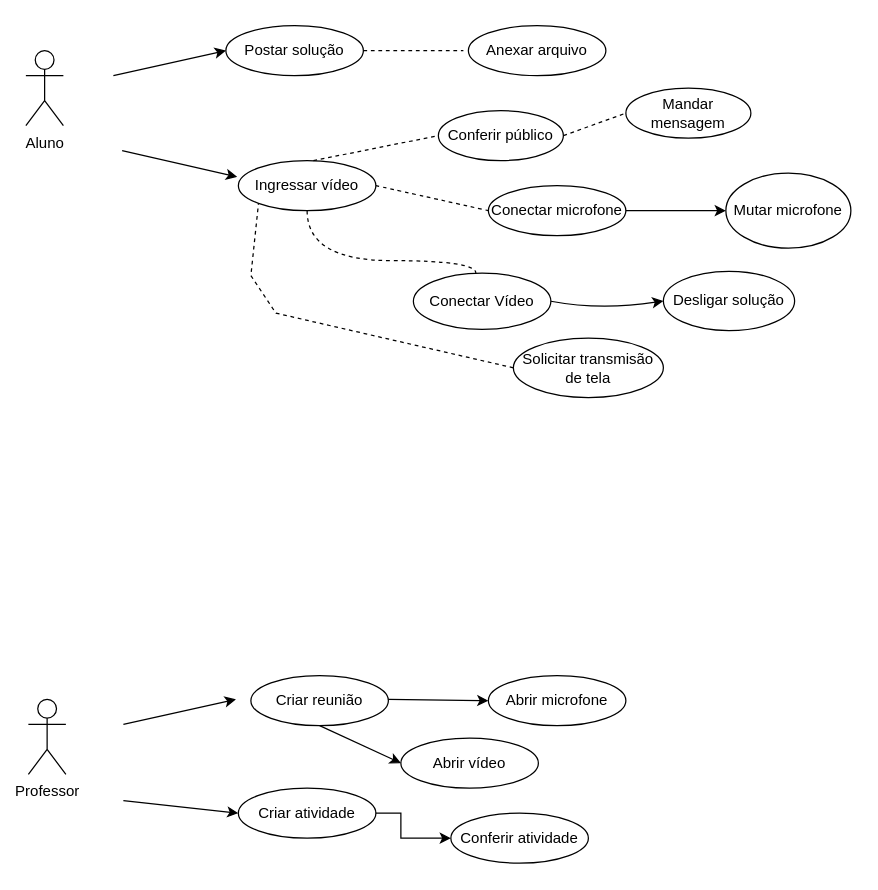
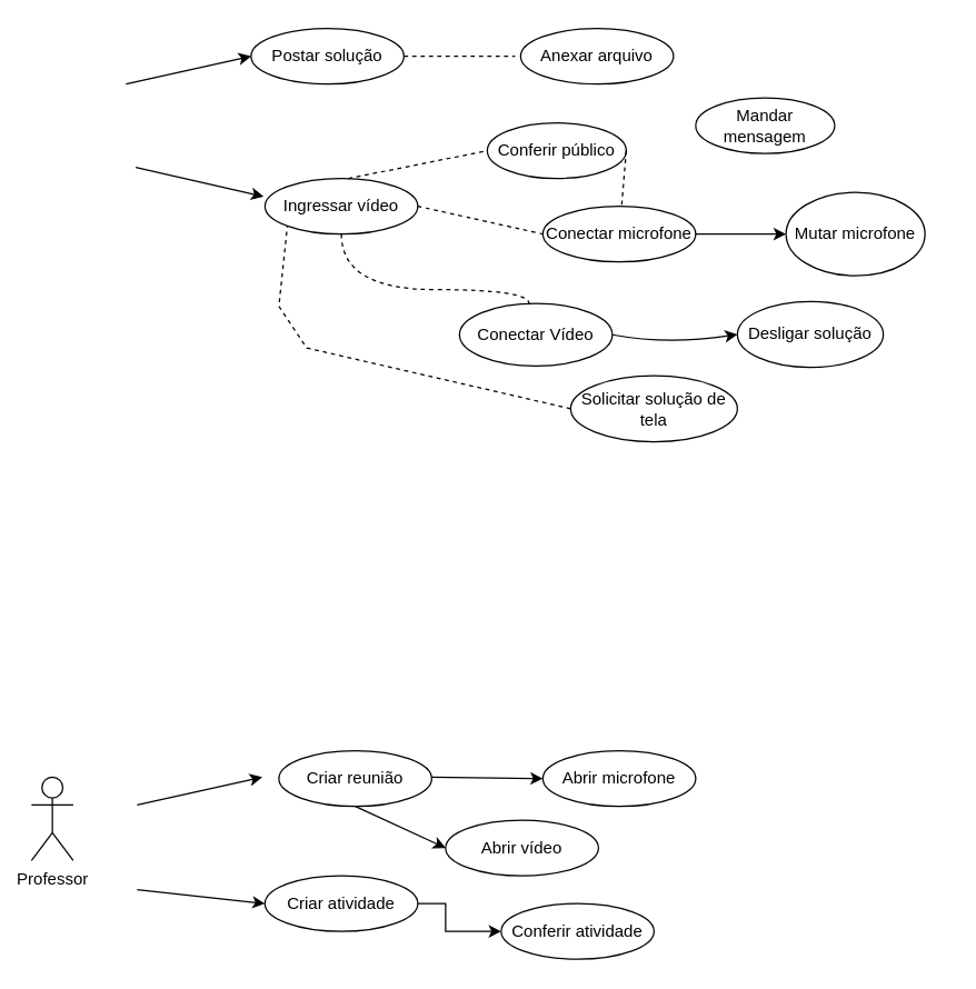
  <mxCell id="0" />
  <mxCell id="1" parent="0" />
- <mxCell id="2" value="Aluno&lt;br&gt;" style="shape=umlActor;verticalLabelPosition=bottom;verticalAlign=top;html=1;outlineConnect=0;" parent="1" vertex="1"><mxGeometry x="20" y="40" width="30" height="60" as="geometry" /></mxCell>
  <mxCell id="3" value="Professor&lt;br&gt;" style="shape=umlActor;verticalLabelPosition=bottom;verticalAlign=top;html=1;outlineConnect=0;" parent="1" vertex="1"><mxGeometry x="22" y="559" width="30" height="60" as="geometry" /></mxCell>
  <mxCell id="4" value="" style="endArrow=classic;html=1;rounded=0;" parent="1" edge="1"><mxGeometry width="50" height="50" relative="1" as="geometry"><mxPoint x="90" y="60" as="sourcePoint" /><mxPoint x="180" y="40" as="targetPoint" /></mxGeometry></mxCell>
  <mxCell id="5" value="" style="endArrow=classic;html=1;rounded=0;" parent="1" edge="1"><mxGeometry width="50" height="50" relative="1" as="geometry"><mxPoint x="98" y="579" as="sourcePoint" /><mxPoint x="188" y="559" as="targetPoint" /></mxGeometry></mxCell>
  <mxCell id="6" value="" style="endArrow=classic;html=1;rounded=0;entryX=0;entryY=0.5;entryDx=0;entryDy=0;" parent="1" edge="1" target="13"><mxGeometry width="50" height="50" relative="1" as="geometry"><mxPoint x="98" y="640" as="sourcePoint" /><mxPoint x="190" y="645" as="targetPoint" /></mxGeometry></mxCell>
  <mxCell id="7" value="" style="endArrow=classic;html=1;rounded=0;" parent="1" edge="1"><mxGeometry width="50" height="50" relative="1" as="geometry"><mxPoint x="97" y="120" as="sourcePoint" /><mxPoint x="189" y="141" as="targetPoint" /></mxGeometry></mxCell>
  <mxCell id="8" value="" style="edgeStyle=orthogonalEdgeStyle;curved=1;orthogonalLoop=1;jettySize=auto;html=1;dashed=1;startArrow=none;startFill=0;endArrow=none;endFill=0;entryX=0.5;entryY=0;entryDx=0;entryDy=0;" parent="1" source="9" target="17" edge="1"><mxGeometry relative="1" as="geometry"><Array as="points"><mxPoint x="245" y="208" /><mxPoint x="380" y="208" /><mxPoint x="380" y="228" /></Array></mxGeometry></mxCell>
  <mxCell id="9" value="&lt;span&gt;Ingressar vídeo&lt;/span&gt;" style="ellipse;whiteSpace=wrap;html=1;" parent="1" vertex="1"><mxGeometry x="190" y="128" width="110" height="40" as="geometry" /></mxCell>
  <mxCell id="10" value="&lt;span&gt;Postar solução&lt;/span&gt;" style="ellipse;whiteSpace=wrap;html=1;" parent="1" vertex="1"><mxGeometry x="180" y="20" width="110" height="40" as="geometry" /></mxCell>
  <mxCell id="11" value="Anexar arquivo" style="ellipse;whiteSpace=wrap;html=1;" parent="1" vertex="1"><mxGeometry x="374" y="20" width="110" height="40" as="geometry" /></mxCell>
  <mxCell id="12" value="" style="edgeStyle=orthogonalEdgeStyle;rounded=0;orthogonalLoop=1;jettySize=auto;html=1;entryX=0;entryY=0.5;entryDx=0;entryDy=0;" edge="1" parent="1" source="13" target="33"><mxGeometry relative="1" as="geometry"><mxPoint x="340" y="710" as="targetPoint" /><Array as="points"><mxPoint x="320" y="650" /><mxPoint x="320" y="670" /></Array></mxGeometry></mxCell>
  <mxCell id="13" value="Criar atividade" style="ellipse;whiteSpace=wrap;html=1;" parent="1" vertex="1"><mxGeometry x="190" y="630" width="110" height="40" as="geometry" /></mxCell>
  <mxCell id="14" value="&lt;span&gt;Criar reunião&lt;/span&gt;" style="ellipse;whiteSpace=wrap;html=1;" parent="1" vertex="1"><mxGeometry x="200" y="540" width="110" height="40" as="geometry" /></mxCell>
  <mxCell id="15" value="" style="endArrow=none;dashed=1;html=1;rounded=0;" parent="1" edge="1"><mxGeometry width="50" height="50" relative="1" as="geometry"><mxPoint x="290" y="40" as="sourcePoint" /><mxPoint x="370" y="40" as="targetPoint" /></mxGeometry></mxCell>
  <mxCell id="16" value="&lt;span&gt;Conectar microfone&lt;/span&gt;" style="ellipse;whiteSpace=wrap;html=1;" parent="1" vertex="1"><mxGeometry x="390" y="148" width="110" height="40" as="geometry" /></mxCell>
  <mxCell id="17" value="Conectar Vídeo" style="ellipse;whiteSpace=wrap;html=1;" parent="1" vertex="1"><mxGeometry x="330" y="218" width="110" height="45" as="geometry" /></mxCell>
  <mxCell id="18" value="&lt;span&gt;Abrir microfone&lt;/span&gt;" style="ellipse;whiteSpace=wrap;html=1;" parent="1" vertex="1"><mxGeometry x="390" y="540" width="110" height="40" as="geometry" /></mxCell>
  <mxCell id="19" value="" style="endArrow=classic;html=1;curved=1;entryX=0;entryY=0.5;entryDx=0;entryDy=0;" parent="1" target="18" edge="1"><mxGeometry width="50" height="50" relative="1" as="geometry"><mxPoint x="310" y="559" as="sourcePoint" /><mxPoint x="360" y="509" as="targetPoint" /></mxGeometry></mxCell>
  <mxCell id="20" value="&lt;span&gt;Abrir vídeo&lt;/span&gt;" style="ellipse;whiteSpace=wrap;html=1;" parent="1" vertex="1"><mxGeometry x="320" y="590" width="110" height="40" as="geometry" /></mxCell>
  <mxCell id="21" value="Mandar mensagem" style="ellipse;whiteSpace=wrap;html=1;" parent="1" vertex="1"><mxGeometry x="500" y="70" width="100" height="40" as="geometry" /></mxCell>
- <mxCell id="22" value="Mutar microfone" style="ellipse;whiteSpace=wrap;html=1;" parent="1" vertex="1"><mxGeometry x="580" y="138" width="100" height="60" as="geometry" /></mxCell>
+ <mxCell id="22" value="Mutar microfone" style="ellipse;whiteSpace=wrap;html=1;" parent="1" vertex="1"><mxGeometry x="565" y="138" width="100" height="60" as="geometry" /></mxCell>
  <mxCell id="23" value="Desligar solução" style="ellipse;whiteSpace=wrap;html=1;" parent="1" vertex="1"><mxGeometry x="530" y="216.5" width="105" height="47.5" as="geometry" /></mxCell>
  <mxCell id="24" value="" style="endArrow=classic;html=1;curved=1;entryX=0;entryY=0.5;entryDx=0;entryDy=0;exitX=1;exitY=0.5;exitDx=0;exitDy=0;" parent="1" source="17" target="23" edge="1"><mxGeometry width="50" height="50" relative="1" as="geometry"><mxPoint x="250" y="398" as="sourcePoint" /><mxPoint x="300" y="348" as="targetPoint" /><Array as="points"><mxPoint x="480" y="248" /></Array></mxGeometry></mxCell>
  <mxCell id="25" value="" style="endArrow=none;dashed=1;html=1;curved=1;entryX=0;entryY=0.5;entryDx=0;entryDy=0;exitX=1;exitY=0.5;exitDx=0;exitDy=0;" parent="1" source="9" target="16" edge="1"><mxGeometry width="50" height="50" relative="1" as="geometry"><mxPoint x="250" y="398" as="sourcePoint" /><mxPoint x="300" y="348" as="targetPoint" /></mxGeometry></mxCell>
  <mxCell id="26" value="" style="endArrow=classic;html=1;curved=1;exitX=1;exitY=0.5;exitDx=0;exitDy=0;entryX=0;entryY=0.5;entryDx=0;entryDy=0;" parent="1" source="16" target="22" edge="1"><mxGeometry width="50" height="50" relative="1" as="geometry"><mxPoint x="250" y="398" as="sourcePoint" /><mxPoint x="300" y="348" as="targetPoint" /></mxGeometry></mxCell>
  <mxCell id="27" value="Conferir público" style="ellipse;whiteSpace=wrap;html=1;" vertex="1" parent="1"><mxGeometry x="350" y="88" width="100" height="40" as="geometry" /></mxCell>
  <mxCell id="28" value="" style="endArrow=none;dashed=1;html=1;rounded=0;entryX=0;entryY=0.5;entryDx=0;entryDy=0;" edge="1" parent="1" target="27"><mxGeometry width="50" height="50" relative="1" as="geometry"><mxPoint x="250" y="128" as="sourcePoint" /><mxPoint x="300" y="78" as="targetPoint" /></mxGeometry></mxCell>
- <mxCell id="29" value="" style="endArrow=none;dashed=1;html=1;rounded=0;exitX=1;exitY=0.5;exitDx=0;exitDy=0;entryX=0;entryY=0.5;entryDx=0;entryDy=0;" edge="1" parent="1" source="27" target="21"><mxGeometry width="50" height="50" relative="1" as="geometry"><mxPoint x="440" y="120" as="sourcePoint" /><mxPoint x="490" y="70" as="targetPoint" /></mxGeometry></mxCell>
+ <mxCell id="29" value="" style="endArrow=none;dashed=1;html=1;rounded=0;exitX=1;exitY=0.5;exitDx=0;exitDy=0;" edge="1" parent="1" source="27" target="16"><mxGeometry width="50" height="50" relative="1" as="geometry"><mxPoint x="440" y="120" as="sourcePoint" /><mxPoint x="490" y="70" as="targetPoint" /></mxGeometry></mxCell>
  <mxCell id="30" value="" style="endArrow=none;dashed=1;html=1;rounded=0;entryX=0;entryY=1;entryDx=0;entryDy=0;exitX=0;exitY=0.5;exitDx=0;exitDy=0;" edge="1" parent="1" source="31" target="9"><mxGeometry width="50" height="50" relative="1" as="geometry"><mxPoint x="290" y="290" as="sourcePoint" /><mxPoint x="220" y="180" as="targetPoint" /><Array as="points"><mxPoint x="220" y="250" /><mxPoint x="200" y="220" /></Array></mxGeometry></mxCell>
- <mxCell id="31" value="Solicitar transmisão de tela" style="ellipse;whiteSpace=wrap;html=1;" vertex="1" parent="1"><mxGeometry x="410" y="270" width="120" height="47.5" as="geometry" /></mxCell>
+ <mxCell id="31" value="Solicitar solução de tela" style="ellipse;whiteSpace=wrap;html=1;" vertex="1" parent="1"><mxGeometry x="410" y="270" width="120" height="47.5" as="geometry" /></mxCell>
  <mxCell id="32" value="" style="endArrow=classic;html=1;rounded=0;exitX=0.5;exitY=1;exitDx=0;exitDy=0;entryX=0;entryY=0.5;entryDx=0;entryDy=0;" edge="1" parent="1" source="14" target="20"><mxGeometry width="50" height="50" relative="1" as="geometry"><mxPoint x="250" y="620" as="sourcePoint" /><mxPoint x="300" y="570" as="targetPoint" /></mxGeometry></mxCell>
  <mxCell id="33" value="&lt;span&gt;Conferir atividade&lt;/span&gt;" style="ellipse;whiteSpace=wrap;html=1;" vertex="1" parent="1"><mxGeometry x="360" y="650" width="110" height="40" as="geometry" /></mxCell>
